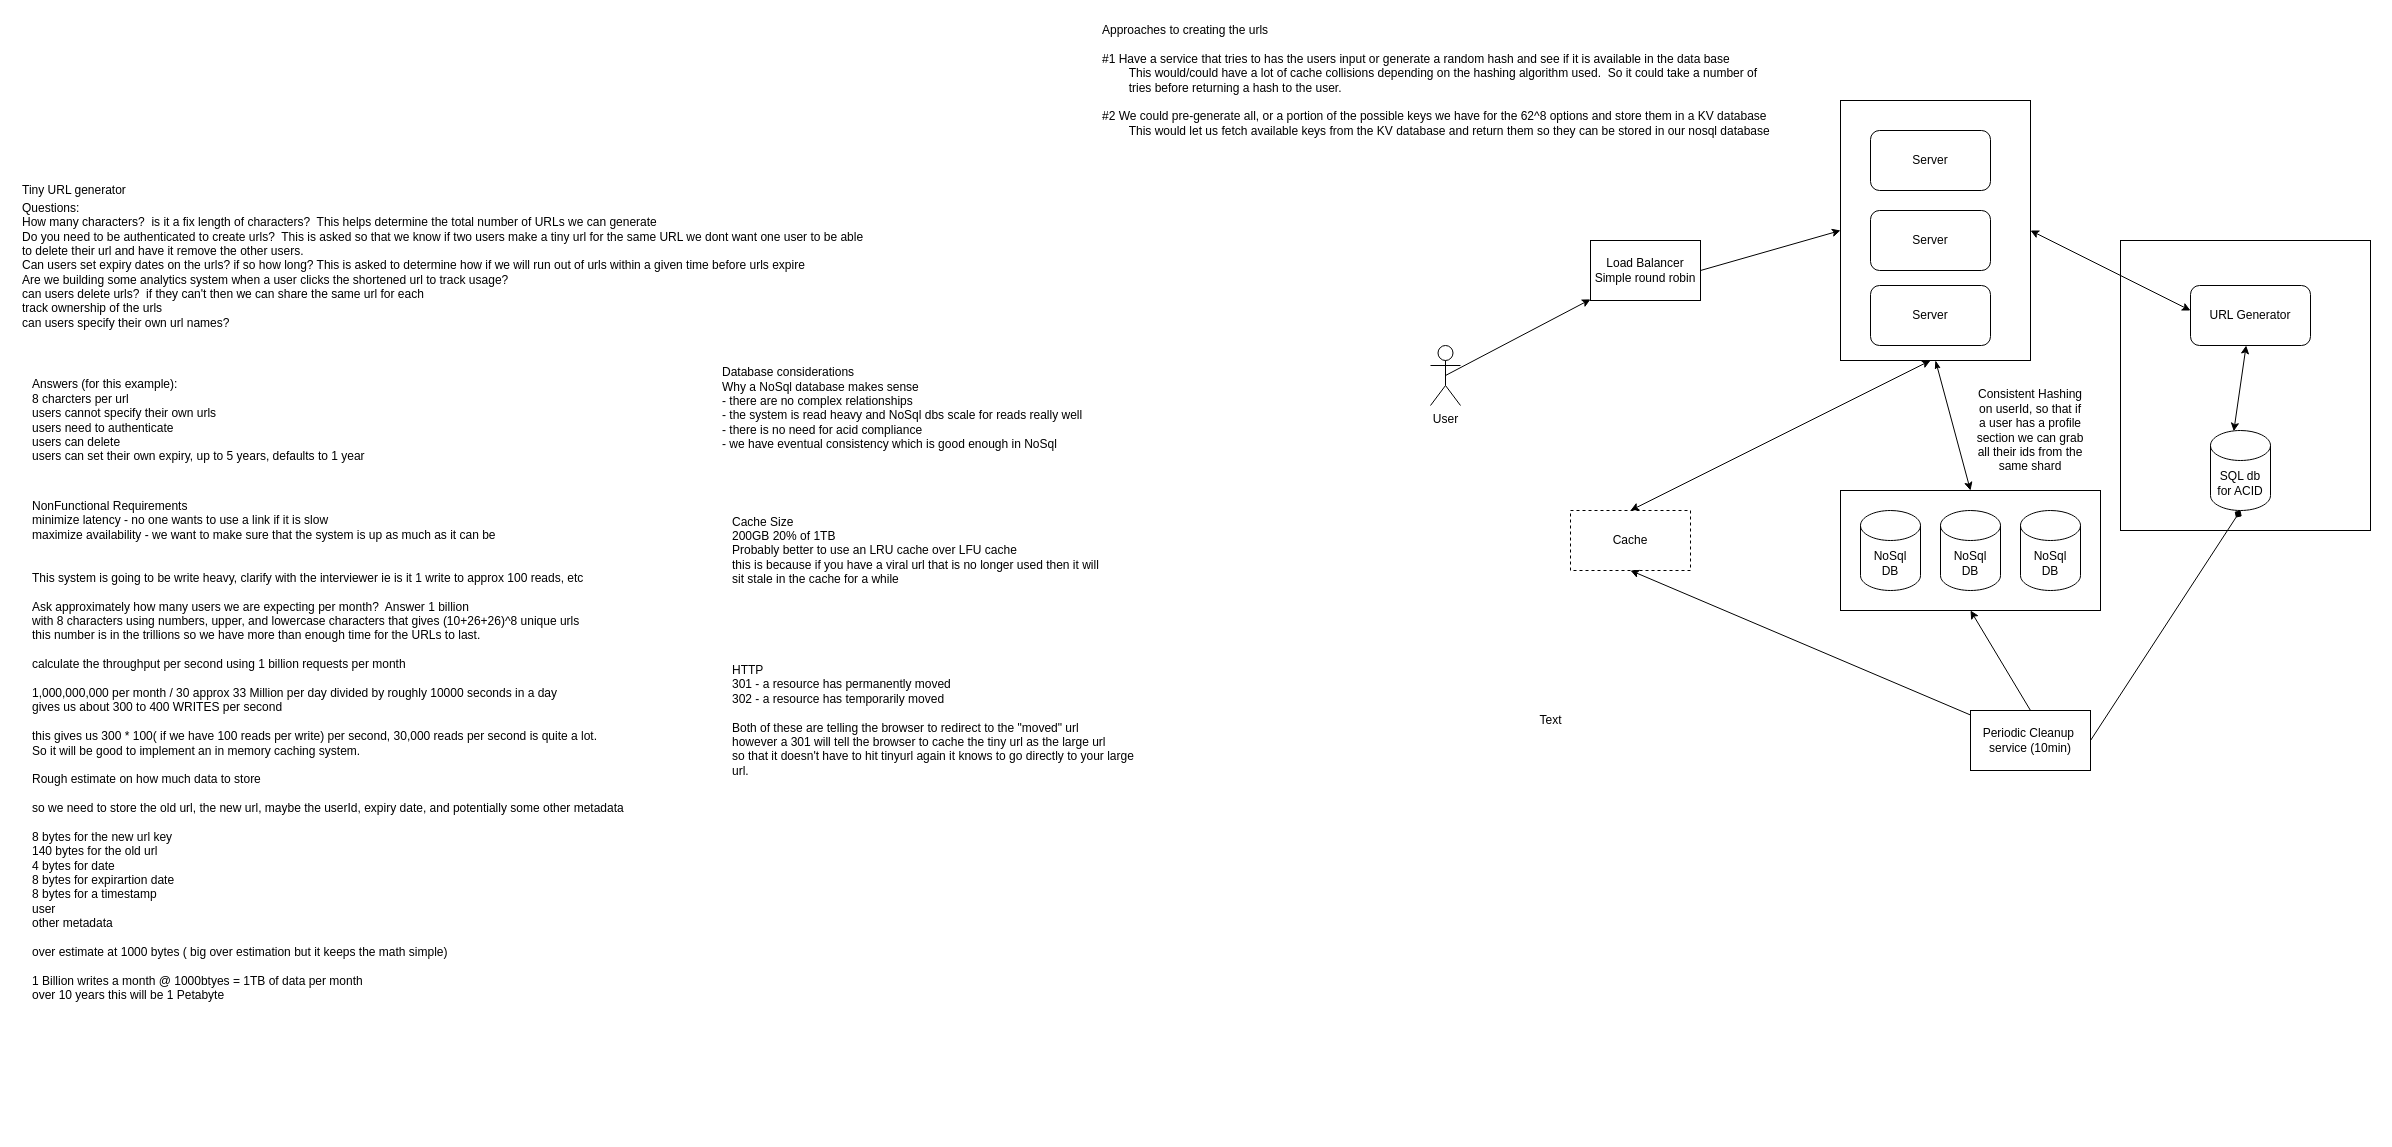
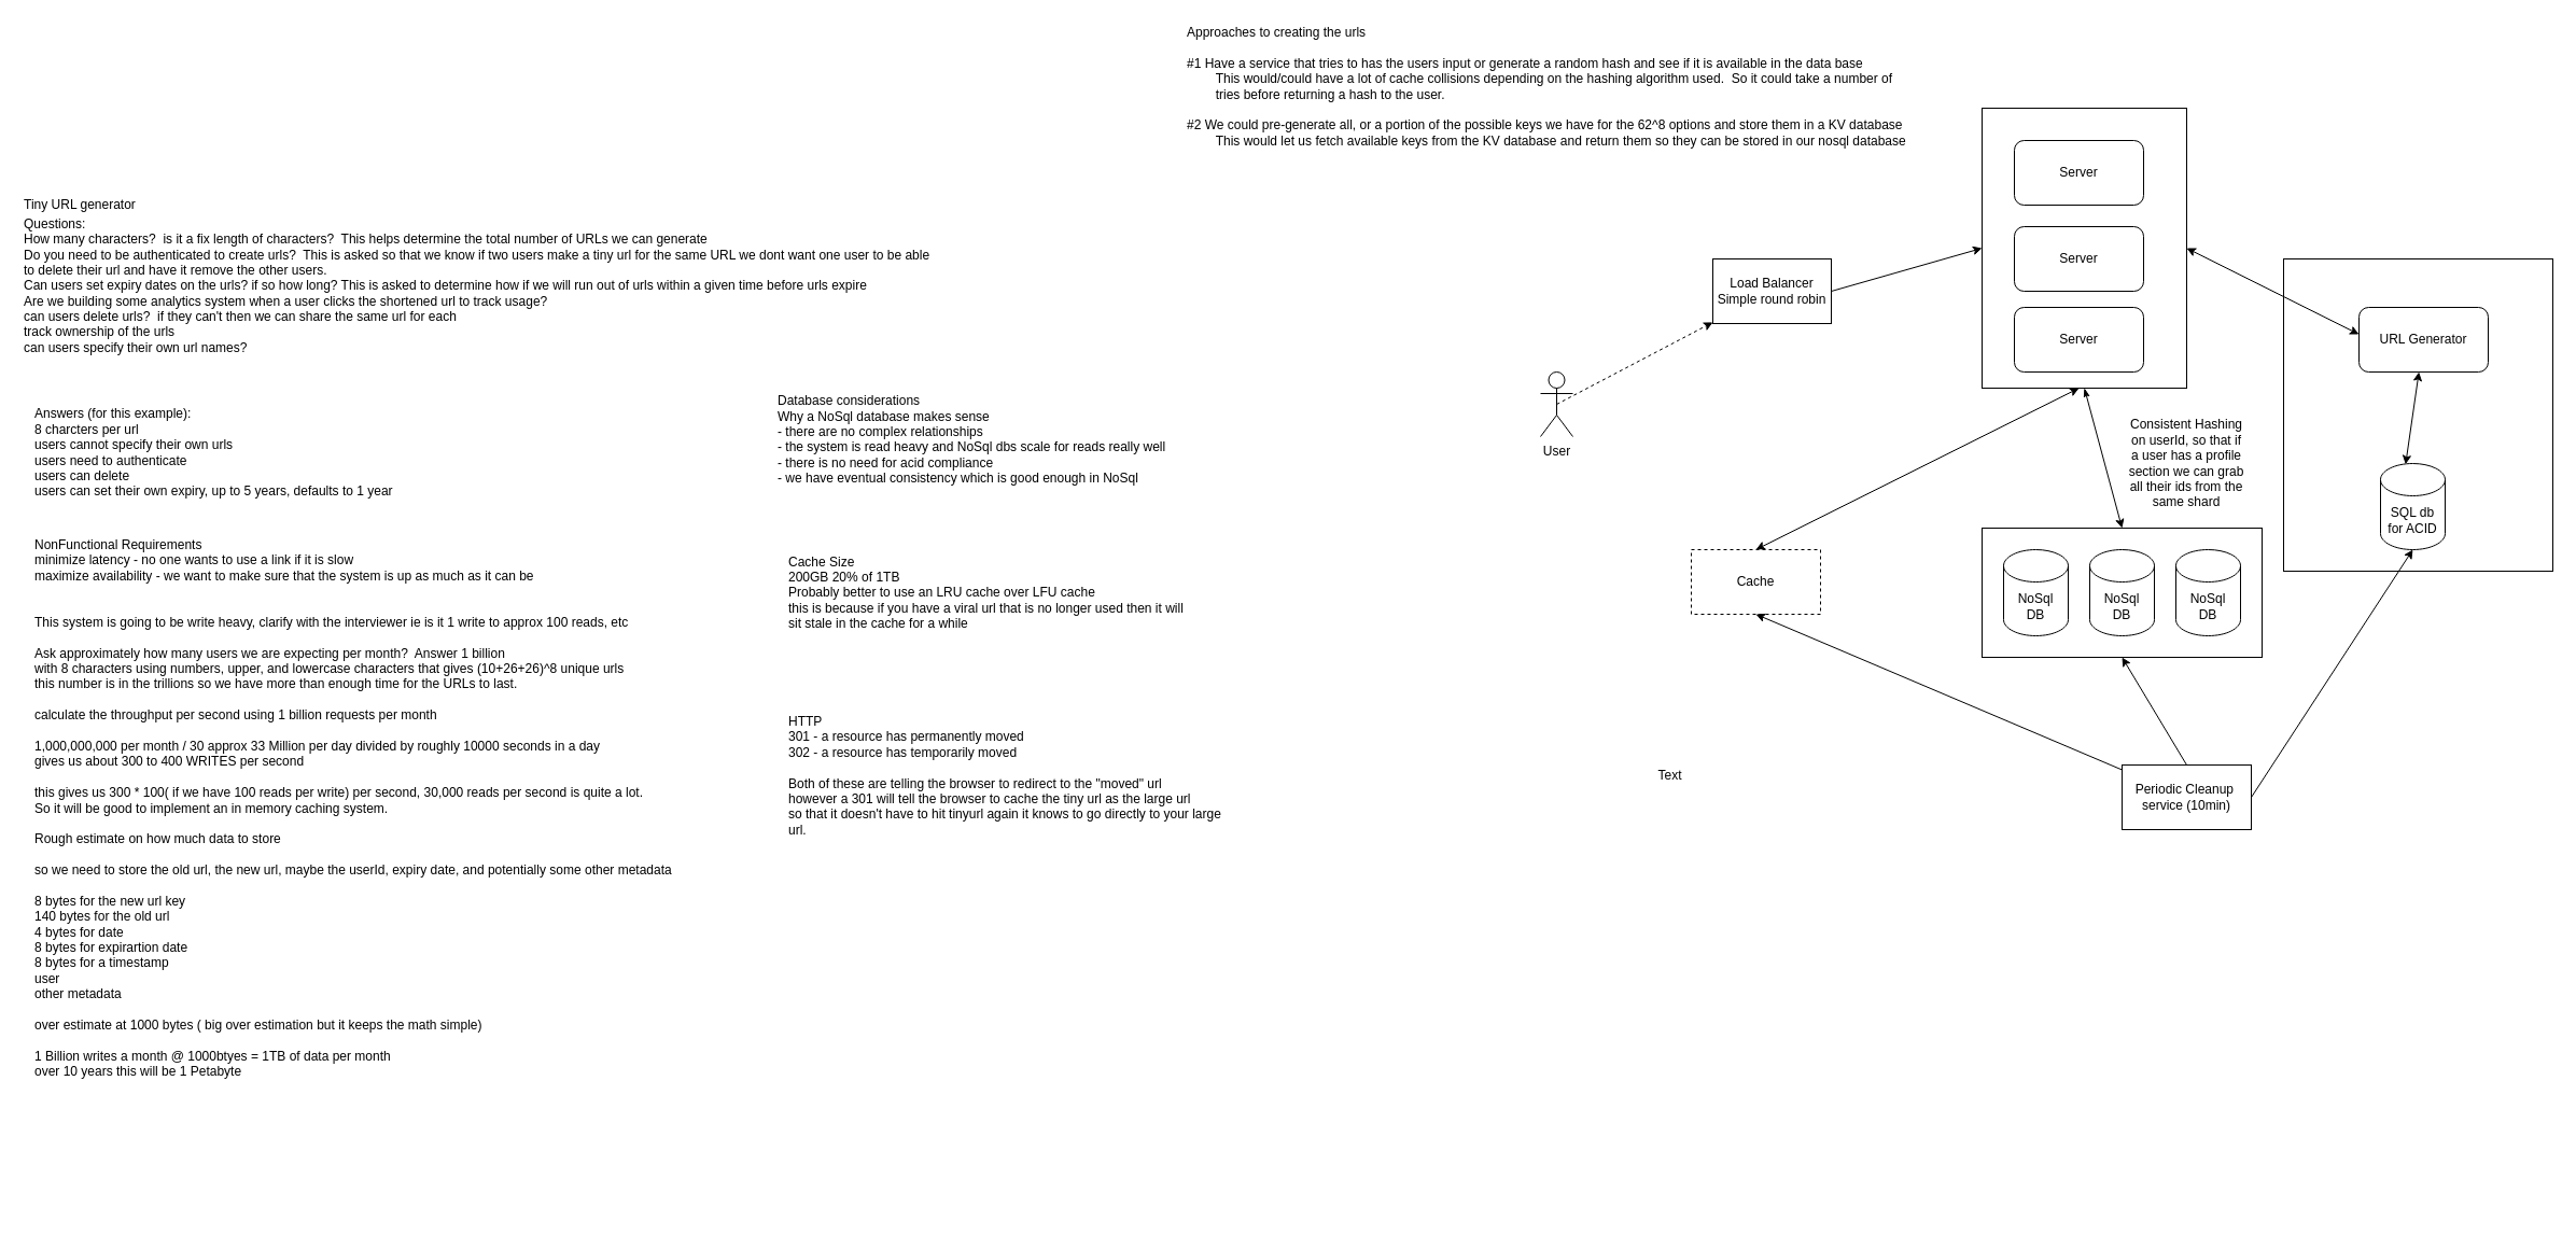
  <mxCell id="0" />
  <mxCell id="1" parent="0" />
  <mxCell id="2" value="" style="rounded=0;whiteSpace=wrap;html=1;" vertex="1" parent="1"><mxGeometry x="1840" y="490" width="260" height="120" as="geometry" /></mxCell>
  <mxCell id="3" style="edgeStyle=none;html=1;exitX=0.5;exitY=1;exitDx=0;exitDy=0;entryX=0.5;entryY=0;entryDx=0;entryDy=0;startArrow=classicThin;startFill=1;" edge="1" parent="1" source="4" target="2"><mxGeometry relative="1" as="geometry" /></mxCell>
  <mxCell id="4" value="" style="rounded=0;whiteSpace=wrap;html=1;" vertex="1" parent="1"><mxGeometry x="1840" y="100" width="190" height="260" as="geometry" /></mxCell>
  <mxCell id="5" value="" style="rounded=0;whiteSpace=wrap;html=1;" vertex="1" parent="1"><mxGeometry x="2120" y="240" width="250" height="290" as="geometry" /></mxCell>
  <mxCell id="6" value="&lt;div&gt;&lt;span&gt;Tiny URL generator&lt;/span&gt;&lt;/div&gt;" style="text;html=1;align=left;verticalAlign=middle;resizable=0;points=[];autosize=1;strokeColor=none;fillColor=none;" vertex="1" parent="1"><mxGeometry x="20" y="180" width="120" height="20" as="geometry" /></mxCell>
  <mxCell id="7" value="Questions:&lt;br&gt;How many characters?&amp;nbsp; is it a fix length of characters?&amp;nbsp; This helps determine the total number of URLs we can generate&lt;br&gt;Do you need to be authenticated to create urls?&amp;nbsp; This is asked so that we know if two users make a tiny url for the same URL we dont want one user to be able&lt;br&gt;to delete their url and have it remove the other users.&lt;br&gt;Can users set expiry dates on the urls? if so how long? This is asked to determine how if we will run out of urls within a given time before urls expire&lt;br&gt;Are we building some analytics system when a user clicks the shortened url to track usage?&lt;br&gt;can users delete urls?&amp;nbsp; if they can't then we can share the same url for each&lt;br&gt;track ownership of the urls&lt;br&gt;can users specify their own url names?" style="text;html=1;align=left;verticalAlign=middle;resizable=0;points=[];autosize=1;strokeColor=none;fillColor=none;" vertex="1" parent="1"><mxGeometry x="20" y="200" width="860" height="130" as="geometry" /></mxCell>
  <mxCell id="8" value="Answers (for this example):&lt;br&gt;8 charcters per url&lt;br&gt;users cannot specify their own urls&lt;br&gt;users need to authenticate&lt;br&gt;users can delete&lt;br&gt;users can set their own expiry, up to 5 years, defaults to 1 year" style="text;html=1;align=left;verticalAlign=middle;resizable=0;points=[];autosize=1;strokeColor=none;fillColor=none;" vertex="1" parent="1"><mxGeometry x="30" y="375" width="350" height="90" as="geometry" /></mxCell>
  <mxCell id="9" value="NonFunctional Requirements&lt;br&gt;minimize latency - no one wants to use a link if it is slow&lt;br&gt;maximize availability - we want to make sure that the system is up as much as it can be&lt;br&gt;&lt;br&gt;&lt;br&gt;This system is going to be write heavy, clarify with the interviewer ie is it 1 write to approx 100 reads, etc&lt;br&gt;&lt;br&gt;Ask approximately how many users we are expecting per month?&amp;nbsp; Answer 1 billion&lt;br&gt;with 8 characters using numbers, upper, and lowercase characters that gives (10+26+26)^8 unique urls&lt;br&gt;this number is in the trillions so we have more than enough time for the URLs to last.&lt;br&gt;&lt;br&gt;calculate the throughput per second using 1 billion requests per month&lt;br&gt;&lt;br&gt;1,000,000,000 per month / 30 approx 33 Million per day divided by roughly 10000 seconds in a day&lt;br&gt;gives us about 300 to 400 WRITES per second&lt;br&gt;&lt;br&gt;this gives us 300 * 100( if we have 100 reads per write) per second, 30,000 reads per second is quite a lot.&amp;nbsp;&lt;br&gt;So it will be good to implement an in memory caching system.&lt;br&gt;&lt;br&gt;Rough estimate on how much data to store&lt;br&gt;&lt;br&gt;so we need to store the old url, the new url, maybe the userId, expiry date, and potentially some other metadata&lt;br&gt;&lt;br&gt;8 bytes for the new url key&lt;br&gt;140 bytes for the old url&lt;br&gt;4 bytes for date&lt;br&gt;8 bytes for expirartion date&lt;br&gt;8 bytes for a timestamp&lt;br&gt;user&lt;br&gt;other metadata&lt;br&gt;&lt;br&gt;over estimate at 1000 bytes ( big over estimation but it keeps the math simple)&lt;br&gt;&lt;br&gt;1 Billion writes a month @ 1000btyes = 1TB of data per month&lt;br&gt;over 10 years this will be 1 Petabyte&lt;br&gt;&lt;br&gt;&lt;br&gt;&lt;br&gt;&lt;br&gt;&lt;br&gt;&lt;br&gt;&lt;br&gt;&lt;br&gt;&amp;nbsp;" style="text;html=1;align=left;verticalAlign=middle;resizable=0;points=[];autosize=1;strokeColor=none;fillColor=none;" vertex="1" parent="1"><mxGeometry x="30" y="505" width="610" height="620" as="geometry" /></mxCell>
  <mxCell id="10" value="Database considerations&lt;br&gt;&lt;div&gt;Why a NoSql database makes sense&lt;/div&gt;&lt;div&gt;- there are no complex relationships&lt;/div&gt;&lt;div&gt;- the system is read heavy and NoSql dbs scale for reads really well&lt;/div&gt;&lt;div&gt;- there is no need for acid compliance&lt;/div&gt;&lt;div&gt;- we have eventual consistency which is good enough in NoSql&lt;/div&gt;&lt;div&gt;&lt;br&gt;&lt;/div&gt;" style="text;html=1;align=left;verticalAlign=middle;resizable=0;points=[];autosize=1;strokeColor=none;fillColor=none;" vertex="1" parent="1"><mxGeometry x="720" y="365" width="380" height="100" as="geometry" /></mxCell>
  <mxCell id="11" value="Cache Size&lt;br&gt;200GB 20% of 1TB&lt;br&gt;Probably better to use an LRU cache over LFU cache&lt;br&gt;this is because if you have a viral url that is no longer used then it will&lt;br&gt;sit stale in the cache for a while&lt;br&gt;" style="text;html=1;align=left;verticalAlign=middle;resizable=0;points=[];autosize=1;strokeColor=none;fillColor=none;" vertex="1" parent="1"><mxGeometry x="730" y="510" width="380" height="80" as="geometry" /></mxCell>
  <mxCell id="12" value="HTTP&amp;nbsp;&lt;br&gt;301 - a resource has permanently moved&lt;br&gt;302 - a resource has temporarily moved&lt;br&gt;&lt;br&gt;Both of these are telling the browser to redirect to the &quot;moved&quot; url&lt;br&gt;however a&amp;nbsp;301 will tell the browser to cache the tiny url as the large url&lt;br&gt;so that it doesn't have to hit tinyurl again it knows to go directly to your large&amp;nbsp;&lt;br&gt;url." style="text;html=1;align=left;verticalAlign=middle;resizable=0;points=[];autosize=1;strokeColor=none;fillColor=none;" vertex="1" parent="1"><mxGeometry x="730" y="660" width="420" height="120" as="geometry" /></mxCell>
- <mxCell id="13" style="edgeStyle=none;html=1;exitX=0.5;exitY=0.5;exitDx=0;exitDy=0;exitPerimeter=0;" edge="1" parent="1" source="14" target="28"><mxGeometry relative="1" as="geometry"><mxPoint x="1700" as="targetPoint" y="370" /></mxGeometry></mxCell>
+ <mxCell id="13" style="edgeStyle=none;html=1;exitX=0.5;exitY=0.5;exitDx=0;exitDy=0;exitPerimeter=0;dashed=1;" edge="1" parent="1" source="14" target="28"><mxGeometry relative="1" as="geometry"><mxPoint x="1700" as="targetPoint" y="370" /></mxGeometry></mxCell>
  <mxCell id="14" value="User" style="shape=umlActor;verticalLabelPosition=bottom;verticalAlign=top;html=1;outlineConnect=0;" vertex="1" parent="1"><mxGeometry x="1430" y="345" width="30" height="60" as="geometry" /></mxCell>
  <mxCell id="15" style="edgeStyle=none;html=1;entryX=0.5;entryY=0;entryDx=0;entryDy=0;startArrow=classic;startFill=1;" edge="1" parent="1" target="18"><mxGeometry relative="1" as="geometry"><mxPoint x="1930" y="360" as="sourcePoint" /></mxGeometry></mxCell>
  <mxCell id="16" value="Server" style="rounded=1;whiteSpace=wrap;html=1;" vertex="1" parent="1"><mxGeometry x="1870" y="285" width="120" height="60" as="geometry" /></mxCell>
  <mxCell id="17" value="NoSql&lt;br&gt;DB" style="shape=cylinder3;whiteSpace=wrap;html=1;boundedLbl=1;backgroundOutline=1;size=15;" vertex="1" parent="1"><mxGeometry x="2020" y="510" width="60" height="80" as="geometry" /></mxCell>
  <mxCell id="18" value="Cache" style="rounded=0;whiteSpace=wrap;html=1;dashed=1;" vertex="1" parent="1"><mxGeometry x="1570" y="510" width="120" height="60" as="geometry" /></mxCell>
  <mxCell id="19" value="Approaches to creating the urls&lt;br&gt;&lt;br&gt;#1 Have a service that tries to has the users input or generate a random hash and see if it is available in the data base&lt;br&gt;&lt;span style=&quot;white-space: pre&quot;&gt;&#09;&lt;/span&gt;This would/could have a lot of cache collisions depending on the hashing algorithm used.&amp;nbsp; So it could take a number of&lt;br&gt;&lt;span style=&quot;white-space: pre&quot;&gt;&#09;&lt;/span&gt;tries before returning a hash to the user.&lt;br&gt;&lt;br&gt;#2 We could pre-generate all, or a portion of the possible keys we have for the 62^8 options and store them in a KV database&lt;br&gt;&lt;span style=&quot;white-space: pre&quot;&gt;&#09;&lt;/span&gt;This would let us fetch available keys from the KV database and return them so they can be stored in our nosql database&amp;nbsp;" style="text;html=1;align=left;verticalAlign=middle;resizable=0;points=[];autosize=1;strokeColor=none;fillColor=none;" vertex="1" parent="1"><mxGeometry x="1100" y="20" width="690" height="120" as="geometry" /></mxCell>
  <mxCell id="20" value="SQL db&lt;br&gt;for ACID" style="shape=cylinder3;whiteSpace=wrap;html=1;boundedLbl=1;backgroundOutline=1;size=15;" vertex="1" parent="1"><mxGeometry x="2210" y="430" width="60" height="80" as="geometry" /></mxCell>
  <mxCell id="21" style="edgeStyle=none;html=1;entryX=0.388;entryY=0.009;entryDx=0;entryDy=0;entryPerimeter=0;startArrow=classic;startFill=1;" edge="1" parent="1" source="22" target="20"><mxGeometry relative="1" as="geometry" /></mxCell>
  <mxCell id="22" value="URL Generator" style="whiteSpace=wrap;html=1;rounded=1;" vertex="1" parent="1"><mxGeometry x="2190" y="285" width="120" height="60" as="geometry" /></mxCell>
  <mxCell id="23" style="edgeStyle=none;html=1;exitX=0.5;exitY=0;exitDx=0;exitDy=0;startArrow=none;startFill=0;entryX=0.5;entryY=1;entryDx=0;entryDy=0;" edge="1" parent="1" source="26" target="2"><mxGeometry relative="1" as="geometry"><mxPoint x="2050" y="590" as="targetPoint" /></mxGeometry></mxCell>
- <mxCell id="24" style="edgeStyle=none;html=1;exitX=1;exitY=0.5;exitDx=0;exitDy=0;entryX=0.5;entryY=1;entryDx=0;entryDy=0;entryPerimeter=0;startArrow=none;startFill=0;endArrow=diamond;" edge="1" parent="1" source="26" target="20"><mxGeometry relative="1" as="geometry" /></mxCell>
+ <mxCell id="24" style="edgeStyle=none;html=1;exitX=1;exitY=0.5;exitDx=0;exitDy=0;entryX=0.5;entryY=1;entryDx=0;entryDy=0;entryPerimeter=0;startArrow=none;startFill=0;" edge="1" parent="1" source="26" target="20"><mxGeometry relative="1" as="geometry" /></mxCell>
  <mxCell id="25" style="edgeStyle=none;html=1;entryX=0.5;entryY=1;entryDx=0;entryDy=0;startArrow=none;startFill=0;" edge="1" parent="1" source="26" target="18"><mxGeometry relative="1" as="geometry" /></mxCell>
  <mxCell id="26" value="Periodic Cleanup&amp;nbsp;&lt;br&gt;service (10min)" style="rounded=0;whiteSpace=wrap;html=1;" vertex="1" parent="1"><mxGeometry x="1970" y="710" width="120" height="60" as="geometry" /></mxCell>
  <mxCell id="27" style="edgeStyle=none;html=1;exitX=1;exitY=0.5;exitDx=0;exitDy=0;entryX=0;entryY=0.5;entryDx=0;entryDy=0;startArrow=none;startFill=0;" edge="1" parent="1" source="28" target="4"><mxGeometry relative="1" as="geometry" /></mxCell>
  <mxCell id="28" value="Load Balancer&lt;br&gt;Simple round robin" style="rounded=0;whiteSpace=wrap;html=1;" vertex="1" parent="1"><mxGeometry x="1590" y="240" width="110" height="60" as="geometry" /></mxCell>
  <mxCell id="29" style="edgeStyle=none;html=1;exitX=1;exitY=0.5;exitDx=0;exitDy=0;startArrow=classic;startFill=1;" edge="1" parent="1" source="4"><mxGeometry relative="1" as="geometry"><mxPoint x="2190" y="310" as="targetPoint" /></mxGeometry></mxCell>
  <mxCell id="30" value="Server" style="rounded=1;whiteSpace=wrap;html=1;" vertex="1" parent="1"><mxGeometry x="1870" y="210" width="120" height="60" as="geometry" /></mxCell>
  <mxCell id="31" value="Server" style="rounded=1;whiteSpace=wrap;html=1;" vertex="1" parent="1"><mxGeometry x="1870" y="130" width="120" height="60" as="geometry" /></mxCell>
  <mxCell id="32" value="NoSql&lt;br&gt;DB" style="shape=cylinder3;whiteSpace=wrap;html=1;boundedLbl=1;backgroundOutline=1;size=15;" vertex="1" parent="1"><mxGeometry x="1940" y="510" width="60" height="80" as="geometry" /></mxCell>
  <mxCell id="33" value="NoSql&lt;br&gt;DB" style="shape=cylinder3;whiteSpace=wrap;html=1;boundedLbl=1;backgroundOutline=1;size=15;" vertex="1" parent="1"><mxGeometry x="1860" y="510" width="60" height="80" as="geometry" /></mxCell>
  <mxCell id="34" value="Consistent Hashing on userId, so that if a user has a profile section we can grab all their ids from the same shard" style="text;html=1;strokeColor=none;fillColor=none;align=center;verticalAlign=middle;whiteSpace=wrap;rounded=0;" vertex="1" parent="1"><mxGeometry x="1975" y="410" width="110" height="40" as="geometry" /></mxCell>
  <mxCell id="35" value="Text" style="text;html=1;align=center;verticalAlign=middle;resizable=0;points=[];autosize=1;strokeColor=none;fillColor=none;" vertex="1" parent="1"><mxGeometry x="1530" y="710" width="40" height="20" as="geometry" /></mxCell>
